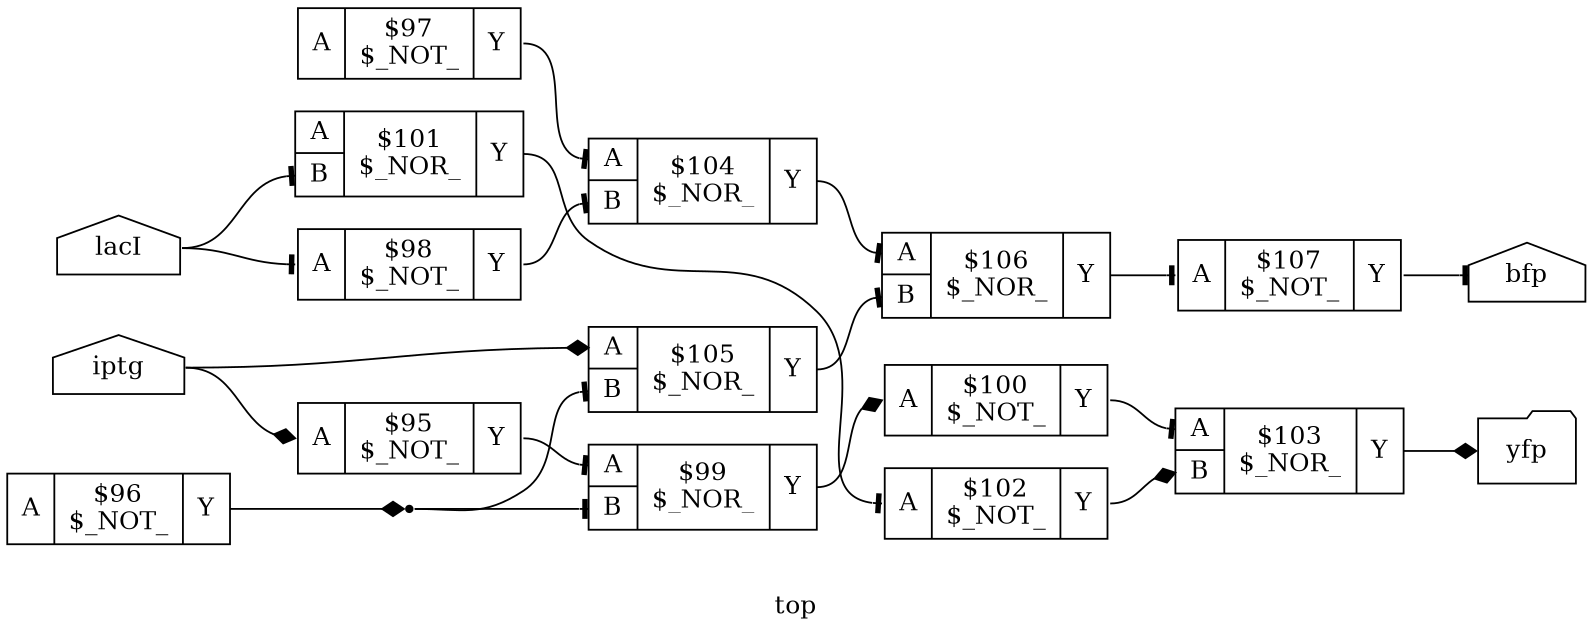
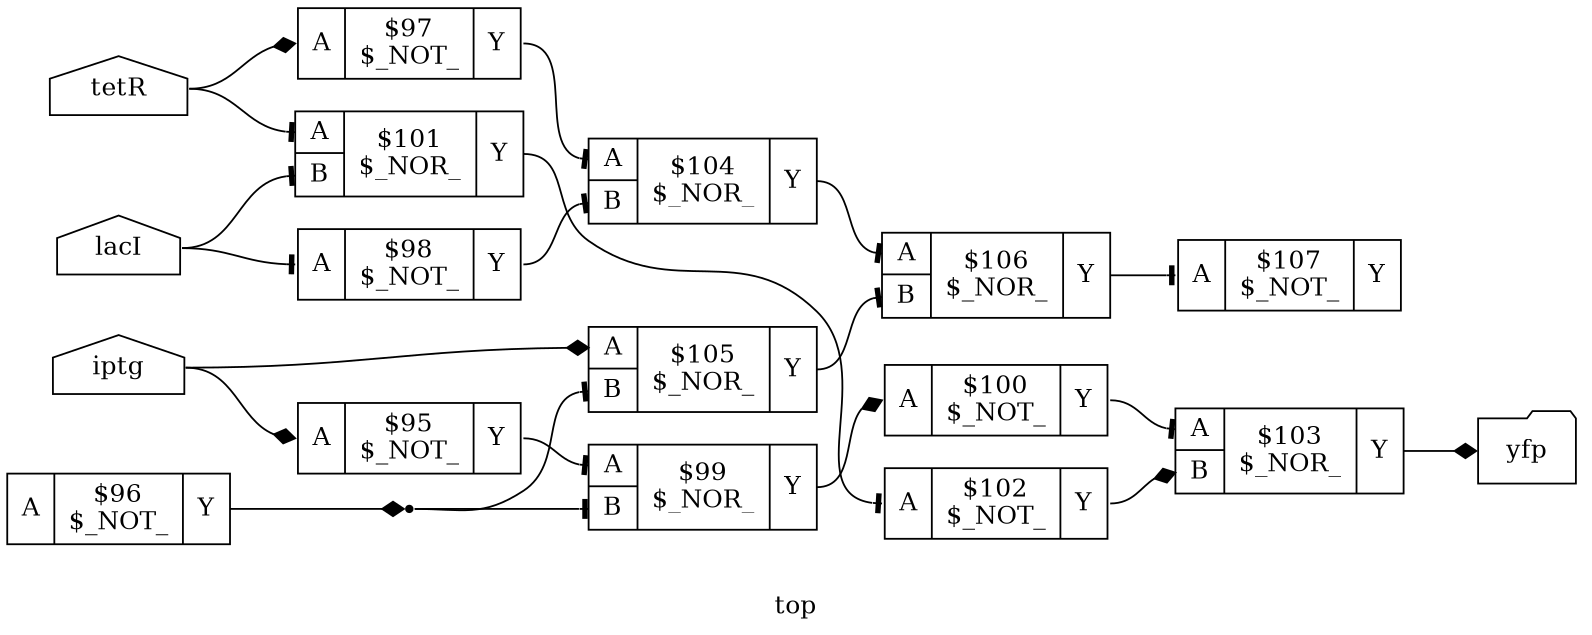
  digraph {
    label=top
    rankdir=LR
    remincross=true
    node [shape=record]
    edge [arrowhead=tee color=black fontcolor=black headport="p18:w" tailport="p19:e"]
    c30 [label="{{<p18> A}|$96\n$_NOT_|{<p19> Y}}"]
    n10 [shape=point]
-   n13 [color=black fontcolor=black label=bfp shape=house]
    n14 [color=black fontcolor=black label=iptg shape=house]
    c26 [label="{{<p18> A|<p21> B}|$105\n$_NOR_|{<p19> Y}}"]
    c29 [label="{{<p18> A}|$95\n$_NOT_|{<p19> Y}}"]
    c27 [label="{{<p18> A|<p21> B}|$106\n$_NOR_|{<p19> Y}}"]
    c33 [label="{{<p18> A|<p21> B}|$99\n$_NOR_|{<p19> Y}}"]
    n15 [color=black fontcolor=black label=lacI shape=house]
    c22 [label="{{<p18> A|<p21> B}|$101\n$_NOR_|{<p19> Y}}"]
    c32 [label="{{<p18> A}|$98\n$_NOT_|{<p19> Y}}"]
    c23 [label="{{<p18> A}|$102\n$_NOT_|{<p19> Y}}"]
    c25 [label="{{<p18> A|<p21> B}|$104\n$_NOR_|{<p19> Y}}"]
+   n16 [color=black fontcolor=black label=tetR shape=house]
    c31 [label="{{<p18> A}|$97\n$_NOT_|{<p19> Y}}"]
    n17 [color=black fontcolor=black label=yfp shape=folder]
    c20 [label="{{<p18> A}|$100\n$_NOT_|{<p19> Y}}"]
    c24 [label="{{<p18> A|<p21> B}|$103\n$_NOR_|{<p19> Y}}"]
    c28 [label="{{<p18> A}|$107\n$_NOT_|{<p19> Y}}"]
    c30 -> n10 [arrowhead=diamond headport=w]
    n10 -> c26 [headport="p21:w" tailport=e]
    n10 -> c33 [headport="p21:w" tailport=e]
    n14 -> c26 [arrowhead=diamond tailport=e]
    n14 -> c29 [arrowhead=diamond tailport=e]
    c26 -> c27 [headport="p21:w"]
    c29 -> c33
    c27 -> c28
    c33 -> c20 [arrowhead=diamond]
    n15 -> c22 [headport="p21:w" tailport=e]
    n15 -> c32 [tailport=e]
    c22 -> c23
    c32 -> c25 [headport="p21:w"]
    c23 -> c24 [arrowhead=diamond headport="p21:w"]
    c25 -> c27
+   n16 -> c22 [tailport=e]
+   n16 -> c31 [arrowhead=diamond tailport=e]
    c31 -> c25
    c20 -> c24
    c24 -> n17 [arrowhead=diamond headport=w]
-   c28 -> n13 [headport=w]
  }
